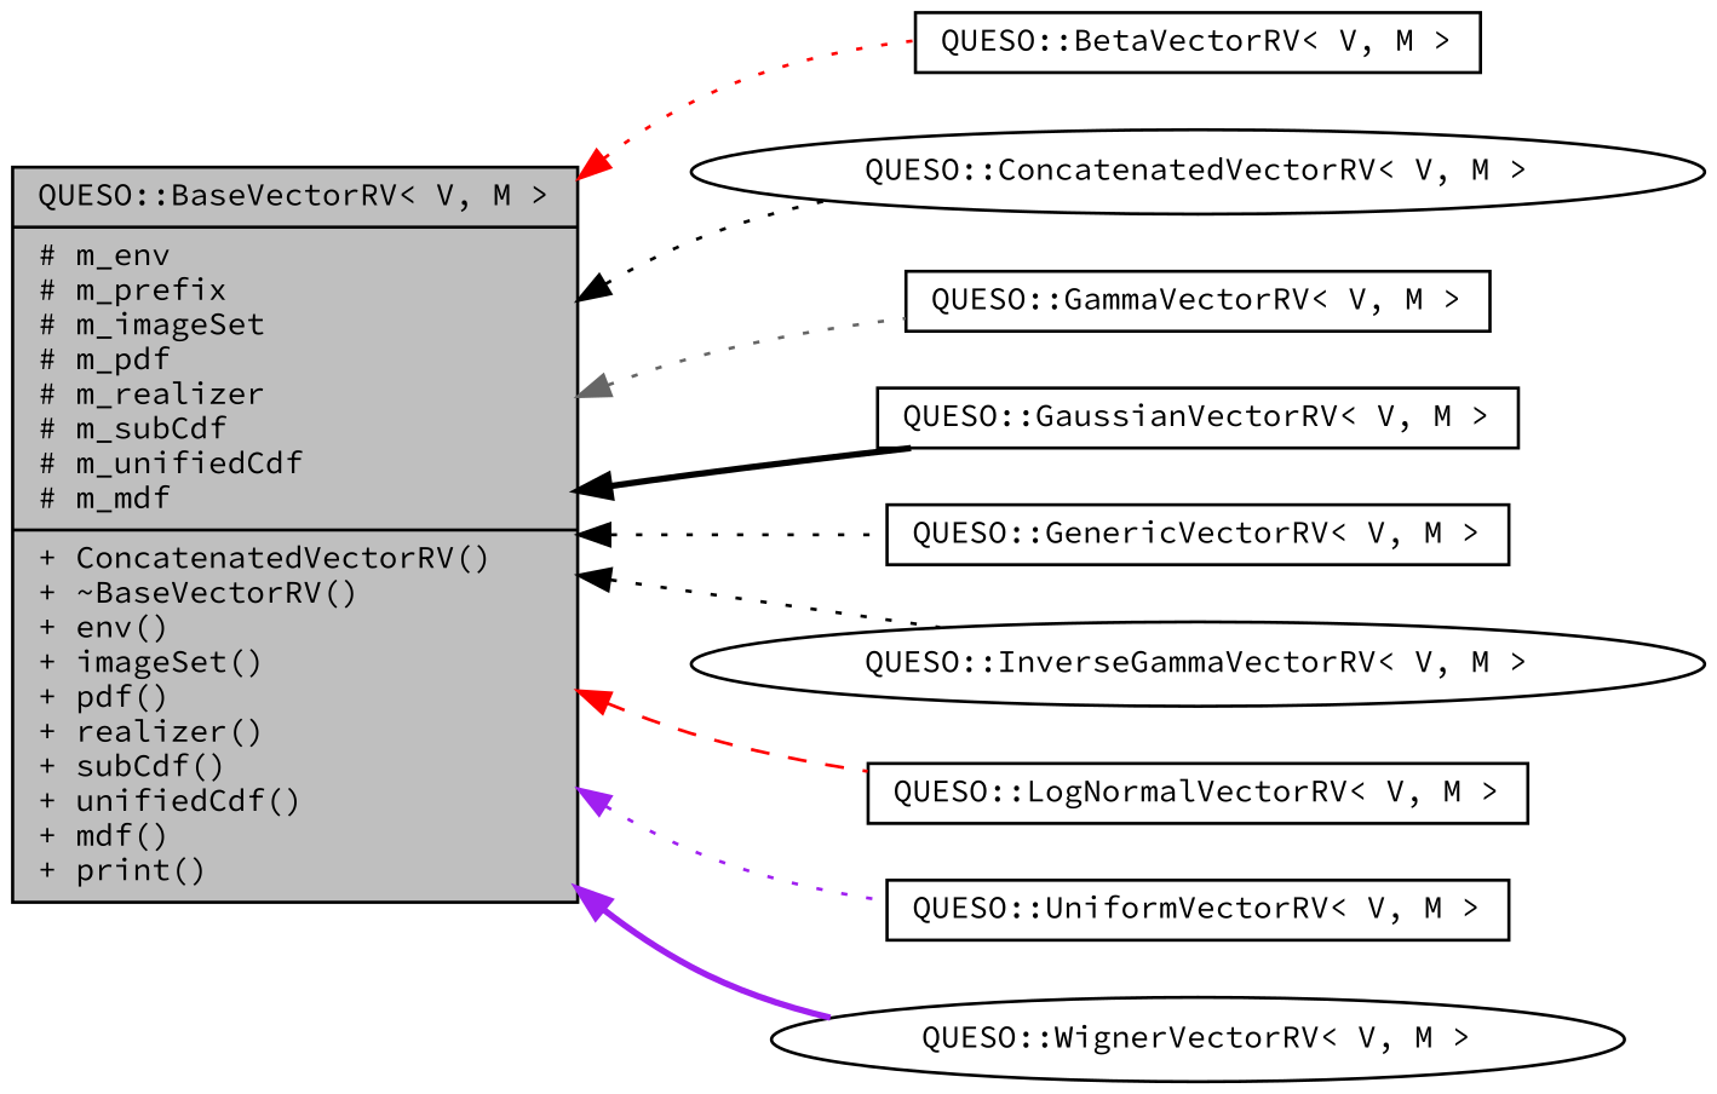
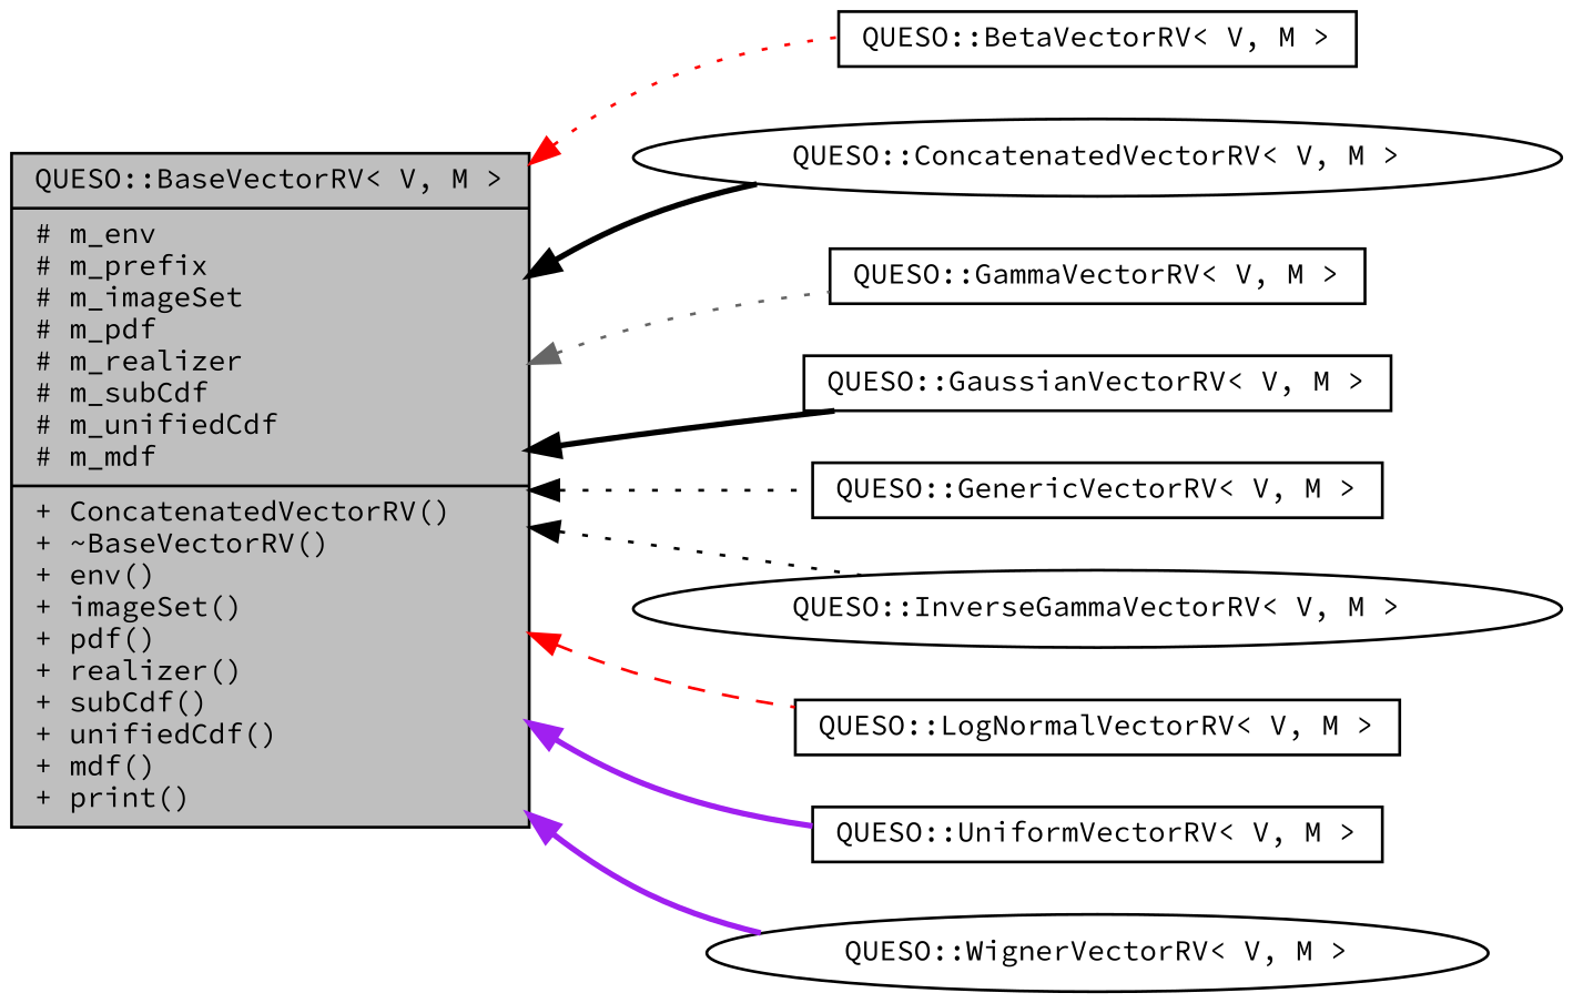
  digraph {
    fontname="Source Code Pro"
    rankdir=LR
    node [color=black fontname="Source Code Pro" fontsize=10 shape=box]
    edge [color=black dir=back fontname="Source Code Pro" fontsize=10 labelfontname=FreeSans labelfontsize=10 style=dotted]
    n1 [fillcolor=grey75 fontcolor=black height=0.2 label="QUESO::BaseVectorRV\< V, M \>\n|# m_env\l# m_prefix\l# m_imageSet\l# m_pdf\l# m_realizer\l# m_subCdf\l# m_unifiedCdf\l# m_mdf\l|+ ConcatenatedVectorRV()\l+ ~BaseVectorRV()\l+ env()\l+ imageSet()\l+ pdf()\l+ realizer()\l+ subCdf()\l+ unifiedCdf()\l+ mdf()\l+ print()\l" shape=record style=filled width=0.4]
    n2 [height=0.2 label="QUESO::BetaVectorRV\< V, M \>" width=0.4]
    n3 [height=0.2 label="QUESO::ConcatenatedVectorRV\< V, M \>" shape=ellipse width=0.4]
    n4 [height=0.2 label="QUESO::GammaVectorRV\< V, M \>" width=0.4]
    n5 [height=0.2 label="QUESO::GaussianVectorRV\< V, M \>" width=0.4]
    n6 [height=0.2 label="QUESO::GenericVectorRV\< V, M \>" width=0.4]
    n7 [height=0.2 label="QUESO::InverseGammaVectorRV\< V, M \>" shape=ellipse width=0.4]
    n8 [height=0.2 label="QUESO::LogNormalVectorRV\< V, M \>" width=0.4]
    n9 [height=0.2 label="QUESO::UniformVectorRV\< V, M \>" width=0.4]
    n10 [height=0.2 label="QUESO::WignerVectorRV\< V, M \>" shape=ellipse width=0.4]
    n1 -> n2 [color=red]
-   n1 -> n3
+   n1 -> n3 [style=bold]
    n1 -> n4 [color=gray40]
    n1 -> n5 [style=bold]
    n1 -> n6
    n1 -> n7
    n1 -> n8 [color=red style=dashed]
-   n1 -> n9 [color=purple]
+   n1 -> n9 [color=purple style=bold]
    n1 -> n10 [color=purple style=bold]
  }
